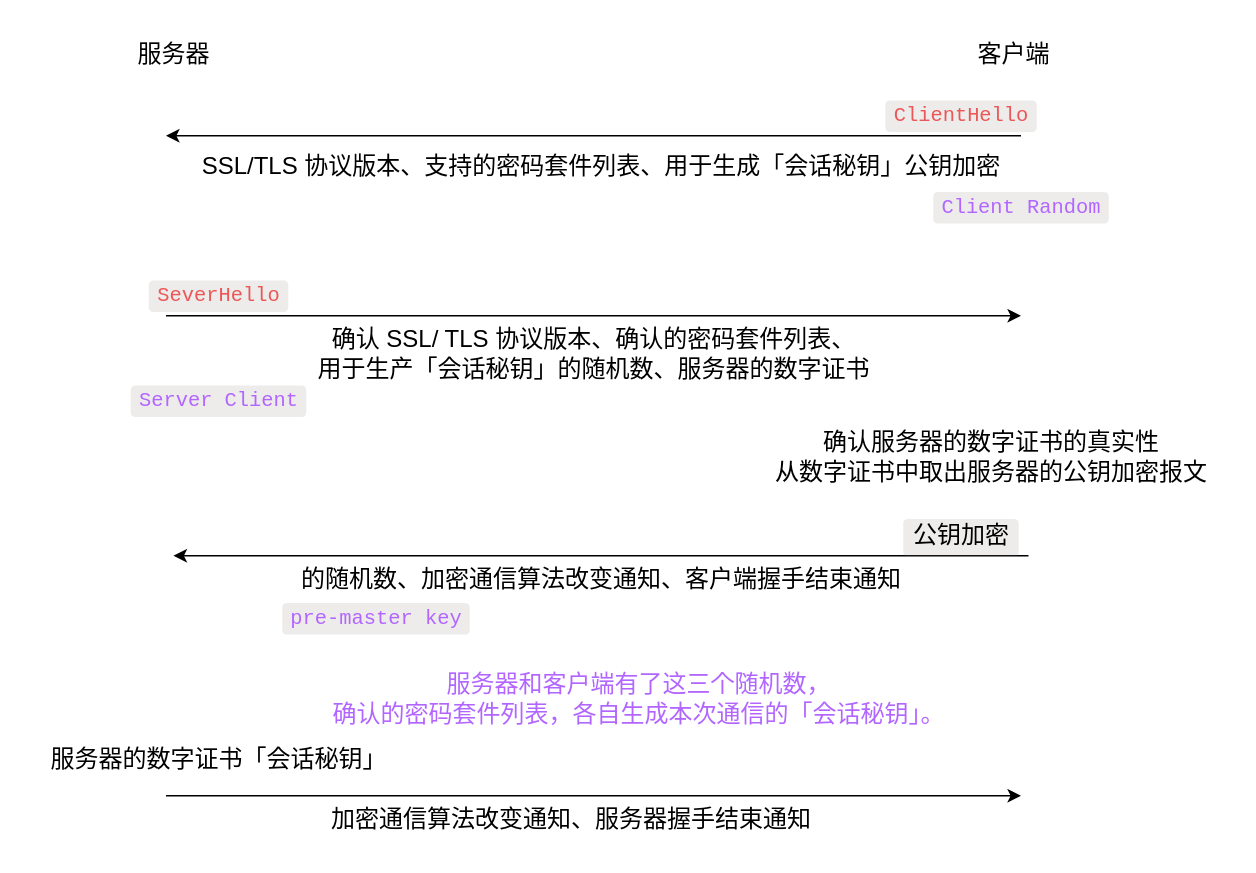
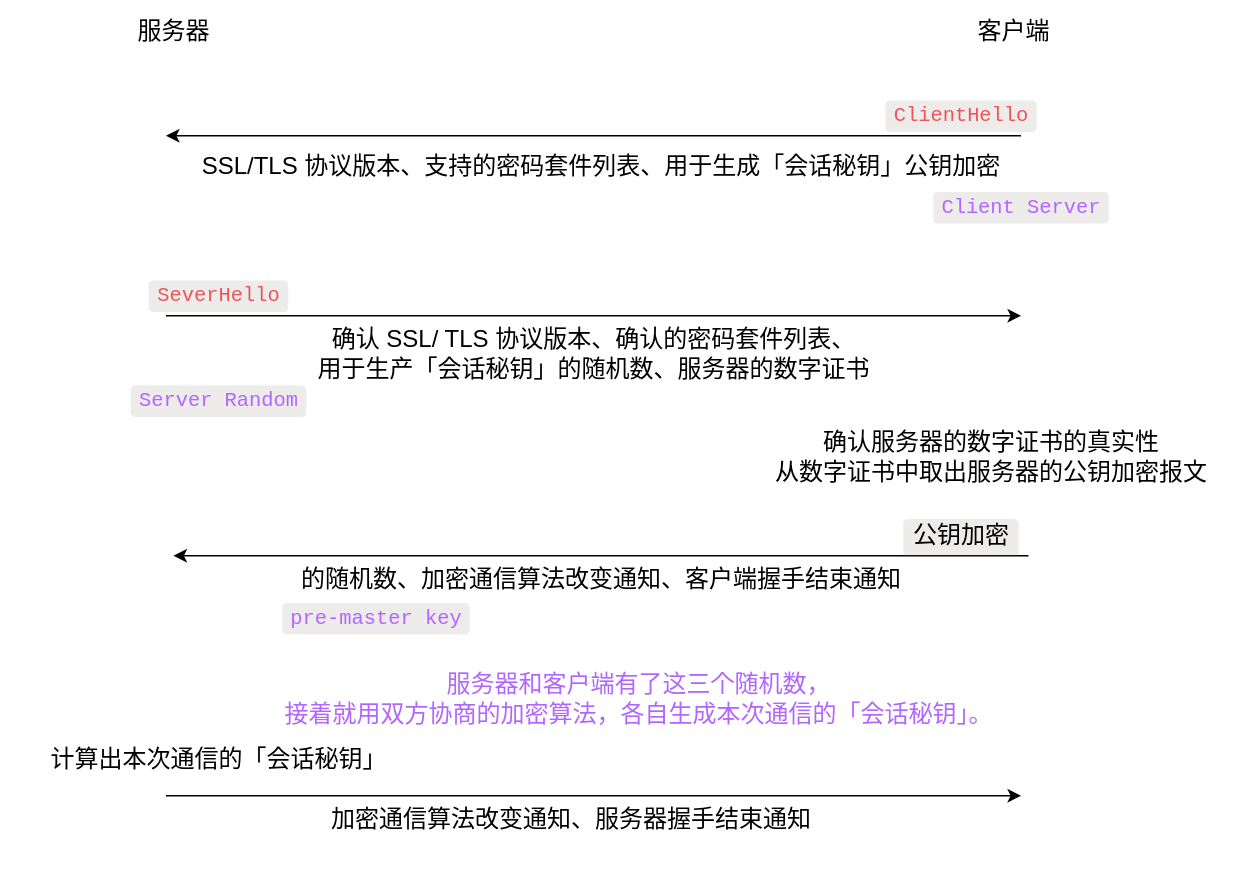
  <mxCell id="0" />
  <mxCell id="1" parent="0" />
- <mxCell id="2" value="客户端" style="text;html=1;align=center;verticalAlign=middle;resizable=0;points=[];autosize=1;strokeColor=none;fillColor=none;fontSize=16;" vertex="1" parent="1"><mxGeometry x="640" y="20" width="70" height="30" as="geometry" /></mxCell>
- <mxCell id="3" value="服务器" style="text;html=1;align=center;verticalAlign=middle;resizable=0;points=[];autosize=1;strokeColor=none;fillColor=none;fontSize=16;" vertex="1" parent="1"><mxGeometry x="80" y="20" width="70" height="30" as="geometry" /></mxCell>
+ <mxCell id="2" value="客户端" style="text;html=1;align=center;verticalAlign=middle;resizable=0;points=[];autosize=1;strokeColor=none;fillColor=none;fontSize=16;" vertex="1" parent="1"><mxGeometry x="640" y="5" width="70" height="30" as="geometry" /></mxCell>
+ <mxCell id="3" value="服务器" style="text;html=1;align=center;verticalAlign=middle;resizable=0;points=[];autosize=1;strokeColor=none;fillColor=none;fontSize=16;" vertex="1" parent="1"><mxGeometry x="80" y="5" width="70" height="30" as="geometry" /></mxCell>
  <mxCell id="4" value="" style="endArrow=classic;html=1;rounded=0;fontSize=16;" edge="1" parent="1"><mxGeometry width="50" height="50" relative="1" as="geometry"><mxPoint x="680" y="90" as="sourcePoint" /><mxPoint x="110" y="90" as="targetPoint" /></mxGeometry></mxCell>
  <mxCell id="5" value="&lt;span data-reactroot=&quot;&quot; class=&quot;notion-enable-hover&quot; spellcheck=&quot;false&quot; data-token-index=&quot;0&quot; style=&quot;font-family:&amp;quot;SFMono-Regular&amp;quot;, Menlo, Consolas, &amp;quot;PT Mono&amp;quot;, &amp;quot;Liberation Mono&amp;quot;, Courier, monospace;line-height:normal;background:rgba(135,131,120,0.15);color:#EB5757;border-radius:3px;font-size:85%;padding:0.2em 0.4em&quot;&gt;ClientHello&lt;/span&gt;" style="text;html=1;align=center;verticalAlign=middle;resizable=0;points=[];autosize=1;strokeColor=none;fillColor=none;fontSize=16;" vertex="1" parent="1"><mxGeometry x="580" y="60" width="120" height="30" as="geometry" /></mxCell>
  <mxCell id="6" value="SSL/TLS 协议版本、支持的密码套件列表、用于生成「会话秘钥」公钥加密" style="text;html=1;align=center;verticalAlign=middle;resizable=0;points=[];autosize=1;strokeColor=none;fillColor=none;fontSize=16;" vertex="1" parent="1"><mxGeometry x="120" y="95" width="560" height="30" as="geometry" /></mxCell>
  <mxCell id="7" value="&lt;span data-reactroot=&quot;&quot; class=&quot;notion-enable-hover&quot; spellcheck=&quot;false&quot; data-token-index=&quot;0&quot; style=&quot;font-family:&amp;quot;SFMono-Regular&amp;quot;, Menlo, Consolas, &amp;quot;PT Mono&amp;quot;, &amp;quot;Liberation Mono&amp;quot;, Courier, monospace;line-height:normal;background:rgba(135,131,120,0.15);color:#EB5757;border-radius:3px;font-size:85%;padding:0.2em 0.4em&quot;&gt;SeverHello&lt;/span&gt;" style="text;html=1;align=center;verticalAlign=middle;resizable=0;points=[];autosize=1;strokeColor=none;fillColor=none;fontSize=16;" vertex="1" parent="1"><mxGeometry x="90" y="180" width="110" height="30" as="geometry" /></mxCell>
  <mxCell id="8" value="" style="endArrow=classic;html=1;rounded=0;fontSize=16;" edge="1" parent="1"><mxGeometry width="50" height="50" relative="1" as="geometry"><mxPoint x="110" y="210" as="sourcePoint" /><mxPoint x="680" y="210" as="targetPoint" /></mxGeometry></mxCell>
  <mxCell id="9" value="确认 SSL/ TLS 协议版本、确认的密码套件列表、&lt;br&gt;用于生产「会话秘钥」的随机数、服务器的数字证书" style="text;html=1;align=center;verticalAlign=middle;resizable=0;points=[];autosize=1;strokeColor=none;fillColor=none;fontSize=16;" vertex="1" parent="1"><mxGeometry x="200" y="210" width="390" height="50" as="geometry" /></mxCell>
  <mxCell id="10" value="确认服务器的数字证书的真实性&lt;br&gt;&lt;span data-reactroot=&quot;&quot; class=&quot;notion-enable-hover&quot; data-token-index=&quot;0&quot; style=&quot;&quot;&gt;从数字证书中取出服务器的&lt;/span&gt;公钥加密报文" style="text;html=1;align=center;verticalAlign=middle;resizable=0;points=[];autosize=1;strokeColor=none;fillColor=none;fontSize=16;" vertex="1" parent="1"><mxGeometry x="505" y="279" width="310" height="50" as="geometry" /></mxCell>
  <mxCell id="11" value="" style="endArrow=classic;html=1;rounded=0;fontSize=16;" edge="1" parent="1"><mxGeometry width="50" height="50" relative="1" as="geometry"><mxPoint x="685" y="370" as="sourcePoint" /><mxPoint x="115" y="370" as="targetPoint" /></mxGeometry></mxCell>
  <mxCell id="12" value="的随机数、加密通信算法改变通知、客户端握手结束通知" style="text;html=1;align=center;verticalAlign=middle;resizable=0;points=[];autosize=1;strokeColor=none;fillColor=none;fontSize=16;" vertex="1" parent="1"><mxGeometry x="180" y="370" width="440" height="30" as="geometry" /></mxCell>
- <mxCell id="13" value="&lt;span data-reactroot=&quot;&quot; class=&quot;notion-enable-hover&quot; spellcheck=&quot;false&quot; data-token-index=&quot;0&quot; style=&quot;font-family: SFMono-Regular, Menlo, Consolas, &amp;quot;PT Mono&amp;quot;, &amp;quot;Liberation Mono&amp;quot;, Courier, monospace; line-height: normal; background: rgba(135, 131, 120, 0.15); border-radius: 3px; font-size: 85%; padding: 0.2em 0.4em;&quot;&gt;&lt;font color=&quot;#b266ff&quot;&gt;Client Random&lt;/font&gt;&lt;/span&gt;" style="text;whiteSpace=wrap;html=1;fontSize=16;" vertex="1" parent="1"><mxGeometry x="620" y="120" width="140" height="40" as="geometry" /></mxCell>
- <mxCell id="14" value="&lt;span data-reactroot=&quot;&quot; class=&quot;notion-enable-hover&quot; spellcheck=&quot;false&quot; data-token-index=&quot;0&quot; style=&quot;font-family: SFMono-Regular, Menlo, Consolas, &amp;quot;PT Mono&amp;quot;, &amp;quot;Liberation Mono&amp;quot;, Courier, monospace; line-height: normal; background: rgba(135, 131, 120, 0.15); border-radius: 3px; font-size: 85%; padding: 0.2em 0.4em;&quot;&gt;&lt;font color=&quot;#b266ff&quot;&gt;Server Client&lt;/font&gt;&lt;/span&gt;" style="text;html=1;align=center;verticalAlign=middle;resizable=0;points=[];autosize=1;strokeColor=none;fillColor=none;fontSize=16;" vertex="1" parent="1"><mxGeometry x="80" y="250" width="130" height="30" as="geometry" /></mxCell>
+ <mxCell id="13" value="&lt;span data-reactroot=&quot;&quot; class=&quot;notion-enable-hover&quot; spellcheck=&quot;false&quot; data-token-index=&quot;0&quot; style=&quot;font-family: SFMono-Regular, Menlo, Consolas, &amp;quot;PT Mono&amp;quot;, &amp;quot;Liberation Mono&amp;quot;, Courier, monospace; line-height: normal; background: rgba(135, 131, 120, 0.15); border-radius: 3px; font-size: 85%; padding: 0.2em 0.4em;&quot;&gt;&lt;font color=&quot;#b266ff&quot;&gt;Client Server&lt;/font&gt;&lt;/span&gt;" style="text;whiteSpace=wrap;html=1;fontSize=16;" vertex="1" parent="1"><mxGeometry x="620" y="120" width="140" height="40" as="geometry" /></mxCell>
+ <mxCell id="14" value="&lt;span data-reactroot=&quot;&quot; class=&quot;notion-enable-hover&quot; spellcheck=&quot;false&quot; data-token-index=&quot;0&quot; style=&quot;font-family: SFMono-Regular, Menlo, Consolas, &amp;quot;PT Mono&amp;quot;, &amp;quot;Liberation Mono&amp;quot;, Courier, monospace; line-height: normal; background: rgba(135, 131, 120, 0.15); border-radius: 3px; font-size: 85%; padding: 0.2em 0.4em;&quot;&gt;&lt;font color=&quot;#b266ff&quot;&gt;Server Random&lt;/font&gt;&lt;/span&gt;" style="text;html=1;align=center;verticalAlign=middle;resizable=0;points=[];autosize=1;strokeColor=none;fillColor=none;fontSize=16;" vertex="1" parent="1"><mxGeometry x="80" y="250" width="130" height="30" as="geometry" /></mxCell>
  <mxCell id="15" value="&lt;span data-reactroot=&quot;&quot; class=&quot;notion-enable-hover&quot; spellcheck=&quot;false&quot; data-token-index=&quot;0&quot; style=&quot;font-family: SFMono-Regular, Menlo, Consolas, &amp;quot;PT Mono&amp;quot;, &amp;quot;Liberation Mono&amp;quot;, Courier, monospace; line-height: normal; background: rgba(135, 131, 120, 0.15); border-radius: 3px; font-size: 85%; padding: 0.2em 0.4em;&quot;&gt;pre-master key&lt;/span&gt;" style="text;html=1;align=center;verticalAlign=middle;resizable=0;points=[];autosize=1;strokeColor=none;fillColor=none;fontSize=16;fontColor=#B266FF;" vertex="1" parent="1"><mxGeometry x="180" y="395" width="140" height="30" as="geometry" /></mxCell>
- <mxCell id="16" value="&lt;span data-reactroot=&quot;&quot; class=&quot;notion-enable-hover&quot; data-token-index=&quot;0&quot; style=&quot;&quot;&gt;服务器和客户端有了这三个随机数，&lt;br&gt;确认的密码套件列表，各自生成本次通信的「会话秘钥」&lt;/span&gt;。" style="text;html=1;align=center;verticalAlign=middle;resizable=0;points=[];autosize=1;strokeColor=none;fillColor=none;fontSize=16;fontColor=#B266FF;" vertex="1" parent="1"><mxGeometry x="175" y="440" width="500" height="50" as="geometry" /></mxCell>
+ <mxCell id="16" value="&lt;span data-reactroot=&quot;&quot; class=&quot;notion-enable-hover&quot; data-token-index=&quot;0&quot; style=&quot;&quot;&gt;服务器和客户端有了这三个随机数，&lt;br&gt;接着就用双方协商的加密算法，各自生成本次通信的「会话秘钥」&lt;/span&gt;。" style="text;html=1;align=center;verticalAlign=middle;resizable=0;points=[];autosize=1;strokeColor=none;fillColor=none;fontSize=16;fontColor=#B266FF;" vertex="1" parent="1"><mxGeometry x="175" y="440" width="500" height="50" as="geometry" /></mxCell>
  <mxCell id="17" value="&lt;span data-reactroot=&quot;&quot; class=&quot;notion-enable-hover&quot; spellcheck=&quot;false&quot; data-token-index=&quot;0&quot; style=&quot;font-family: SFMono-Regular, Menlo, Consolas, &amp;quot;PT Mono&amp;quot;, &amp;quot;Liberation Mono&amp;quot;, Courier, monospace; line-height: normal; background: rgba(135, 131, 120, 0.15); border-radius: 3px; padding: 0.2em 0.4em;&quot;&gt;&lt;font style=&quot;font-size: 16px;&quot;&gt;公钥加密&lt;/font&gt;&lt;/span&gt;" style="text;html=1;align=center;verticalAlign=middle;resizable=0;points=[];autosize=1;strokeColor=none;fillColor=none;fontSize=16;" vertex="1" parent="1"><mxGeometry x="590" y="340" width="100" height="30" as="geometry" /></mxCell>
  <mxCell id="18" value="" style="endArrow=classic;html=1;rounded=0;fontSize=16;" edge="1" parent="1"><mxGeometry width="50" height="50" relative="1" as="geometry"><mxPoint x="110" y="530" as="sourcePoint" /><mxPoint x="680" y="530" as="targetPoint" /></mxGeometry></mxCell>
- <mxCell id="19" value="服务器的数字证书「会话秘钥」" style="text;html=1;align=center;verticalAlign=middle;resizable=0;points=[];autosize=1;strokeColor=none;fillColor=none;fontSize=16;fontColor=#000000;" vertex="1" parent="1"><mxGeometry x="20" y="490" width="250" height="30" as="geometry" /></mxCell>
+ <mxCell id="19" value="计算出本次通信的「会话秘钥」" style="text;html=1;align=center;verticalAlign=middle;resizable=0;points=[];autosize=1;strokeColor=none;fillColor=none;fontSize=16;fontColor=#000000;" vertex="1" parent="1"><mxGeometry x="20" y="490" width="250" height="30" as="geometry" /></mxCell>
  <mxCell id="20" value="加密通信算法改变通知、服务器握手结束通知" style="text;html=1;align=center;verticalAlign=middle;resizable=0;points=[];autosize=1;strokeColor=none;fillColor=none;fontSize=16;fontColor=#000000;" vertex="1" parent="1"><mxGeometry x="210" y="530" width="340" height="30" as="geometry" /></mxCell>
